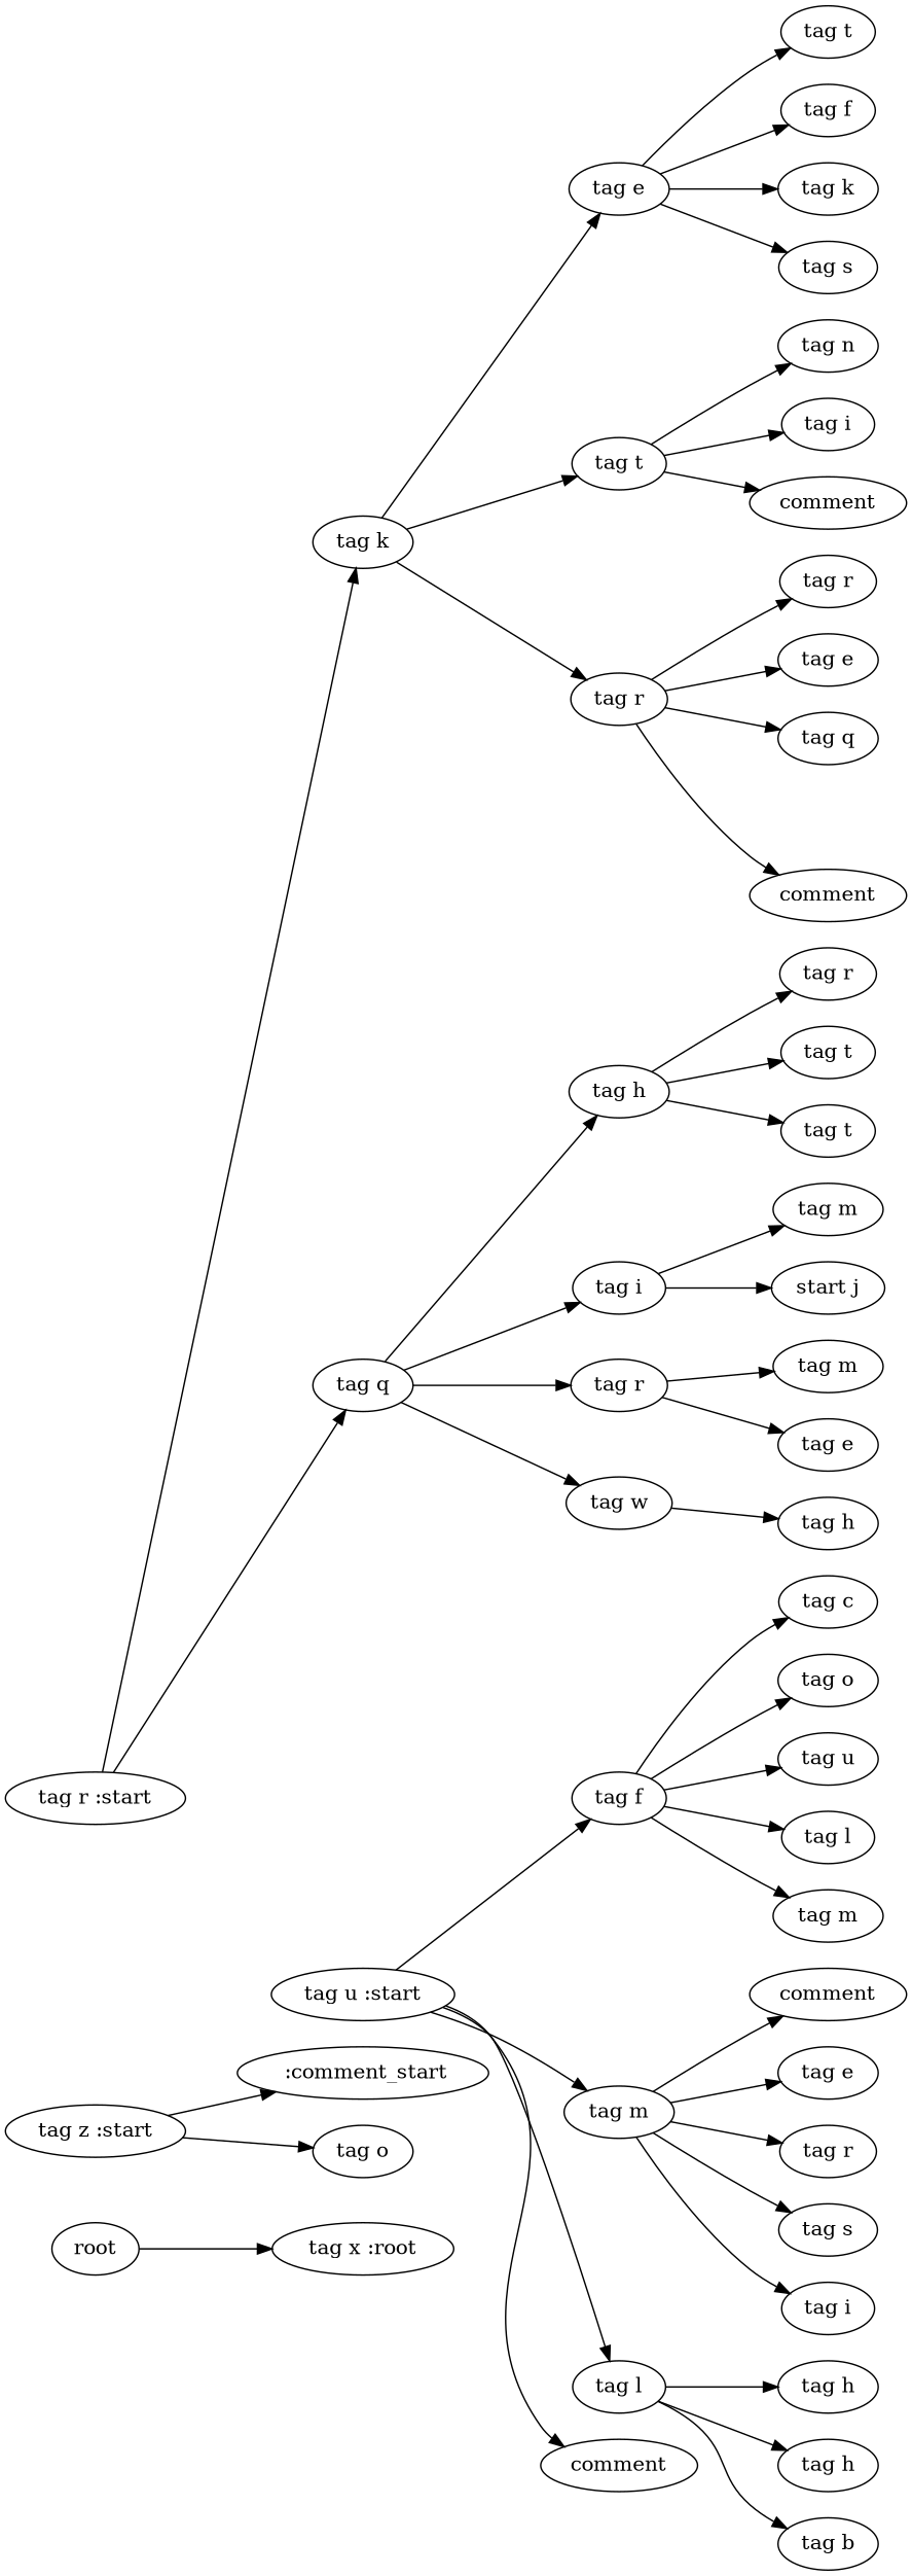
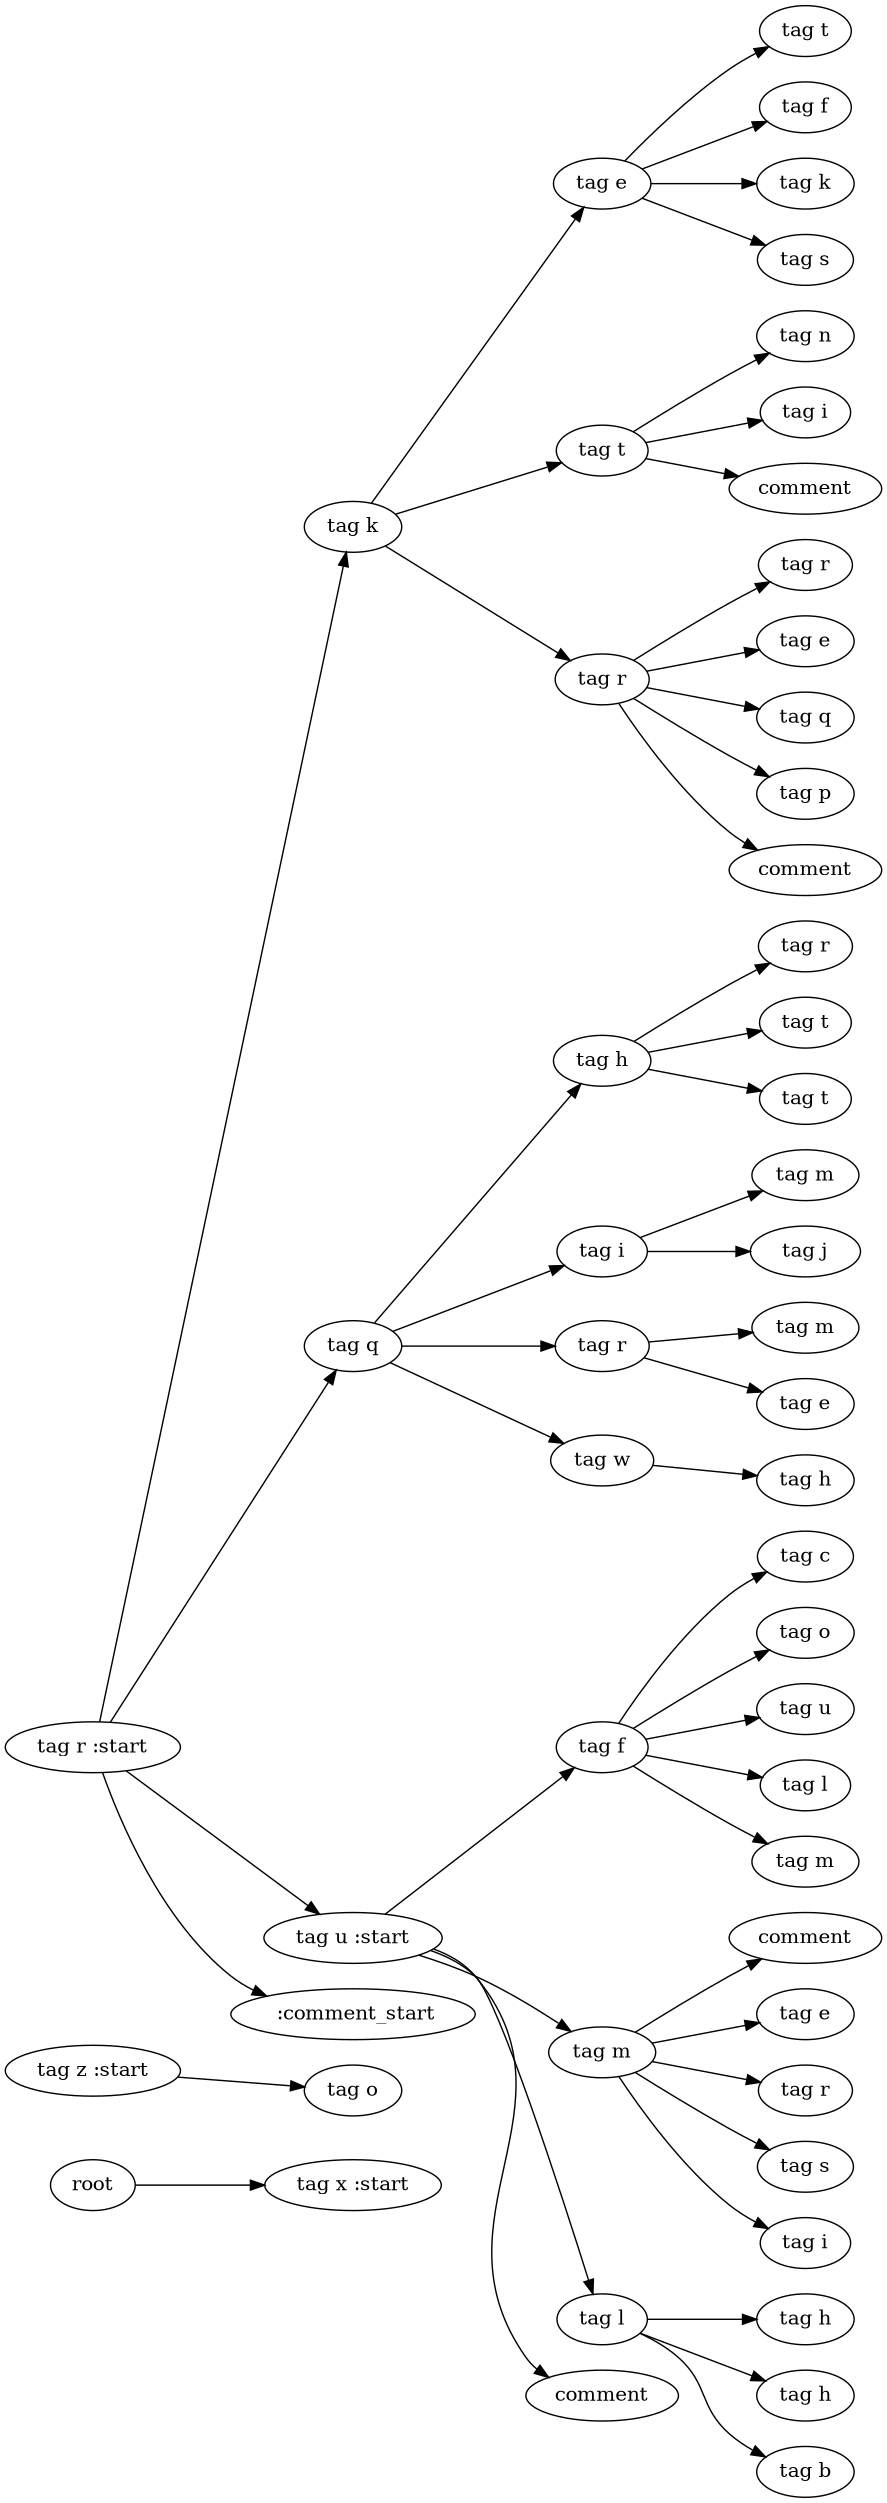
  digraph {
    rankdir=LR
    n1 [label=root]
-   n2 [label="tag x :root"]
+   n2 [label="tag x :start"]
    n3 [label="tag r :start"]
    n4 [label="tag k"]
    n5 [label="tag q"]
    n6 [label="tag u :start"]
    n7 [label="tag e"]
    n8 [label="tag t"]
    n9 [label="tag r"]
    n10 [label="tag h"]
    n11 [label="tag i"]
    n12 [label="tag r"]
    n13 [label="tag w"]
    n14 [label="tag f"]
    n15 [label="tag m"]
    n16 [label="tag l"]
    n17 [label=comment]
    n18 [label="tag t"]
    n19 [label="tag f"]
    n20 [label="tag k"]
    n21 [label="tag s"]
    n22 [label="tag n"]
    n23 [label="tag i"]
    n24 [label=comment]
    n25 [label="tag r"]
    n26 [label="tag e"]
    n27 [label="tag q"]
+   n28 [label="tag p"]
    n29 [label=comment]
    n30 [label="tag r"]
    n31 [label="tag t"]
    n32 [label="tag t"]
    n33 [label="tag m"]
-   n34 [label="start j"]
+   n34 [label="tag j"]
    n35 [label="tag m"]
    n36 [label="tag e"]
    n37 [label="tag h"]
    n38 [label="tag c"]
    n39 [label="tag o"]
    n40 [label="tag u"]
    n41 [label="tag l"]
    n42 [label="tag m"]
    n43 [label=comment]
    n44 [label="tag e"]
    n45 [label="tag r"]
    n46 [label="tag s"]
    n47 [label="tag i"]
    n48 [label="tag h"]
    n49 [label="tag h"]
    n50 [label="tag b"]
    n51 [label="tag z :start"]
    n52 [label="tag o"]
    n53 [label=" :comment_start"]
    n1 -> n2
    n3 -> n4
    n3 -> n5
+   n3 -> n6
    n4 -> n7
    n4 -> n8
    n4 -> n9
    n5 -> n10
    n5 -> n11
    n5 -> n12
    n5 -> n13
    n6 -> n14
    n6 -> n15
    n6 -> n16
    n6 -> n17
    n7 -> n18
    n7 -> n19
    n7 -> n20
    n7 -> n21
    n8 -> n22
    n8 -> n23
    n8 -> n24
    n9 -> n25
    n9 -> n26
    n9 -> n27
+   n9 -> n28
    n9 -> n29
    n10 -> n30
    n10 -> n31
    n10 -> n32
    n11 -> n33
    n11 -> n34
    n12 -> n35
    n12 -> n36
    n13 -> n37
    n14 -> n38
    n14 -> n39
    n14 -> n40
    n14 -> n41
    n14 -> n42
    n15 -> n43
    n15 -> n44
    n15 -> n45
    n15 -> n46
    n15 -> n47
    n16 -> n48
    n16 -> n49
    n16 -> n50
    n51 -> n52
-   n51 -> n53
+   n3 -> n53
  }
